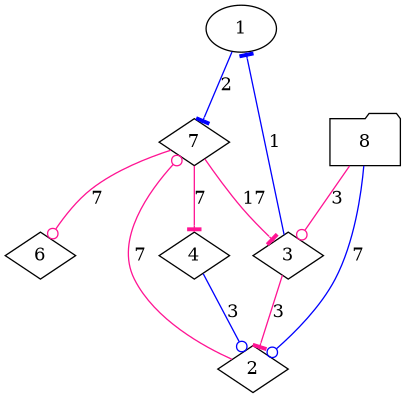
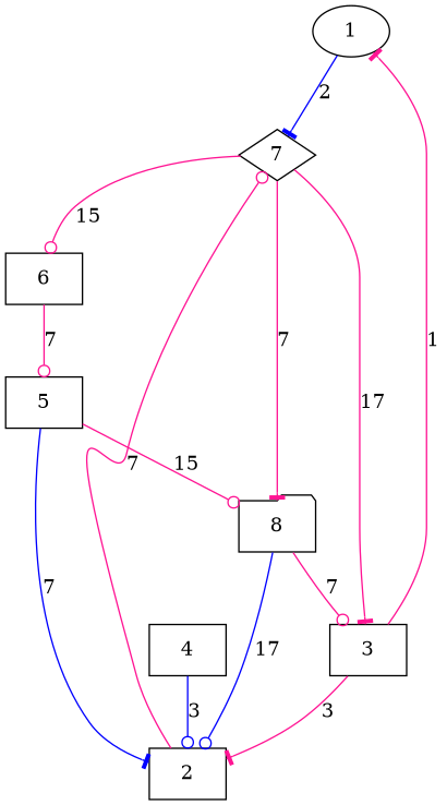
  digraph {
    node [shape=box]
    edge [arrowhead=odot color=deeppink]
    1 [shape=ellipse]
-   3 [shape=diamond]
-   2 [shape=diamond]
+   3
+   2
    7 [shape=diamond]
-   4 [shape=diamond]
+   4
    8 [shape=folder]
-   6 [shape=diamond]
+   6
+   5
    1 -> 7 [arrowhead=tee color=blue label=2]
-   3 -> 1 [arrowhead=tee color=blue label=1]
+   3 -> 1 [arrowhead=tee label=1]
    3 -> 2 [arrowhead=tee label=3]
    2 -> 7 [label=7]
    7 -> 3 [arrowhead=tee label=17]
-   7 -> 4 [arrowhead=tee label=7]
-   7 -> 6 [label=7]
+   7 -> 8 [arrowhead=tee label=7]
+   7 -> 6 [label=15]
    4 -> 2 [color=blue label=3]
-   8 -> 3 [label=3]
-   8 -> 2 [color=blue label=7]
+   8 -> 3 [label=7]
+   8 -> 2 [color=blue label=17]
+   6 -> 5 [label=7]
+   5 -> 2 [arrowhead=tee color=blue label=7]
+   5 -> 8 [label=15]
  }
